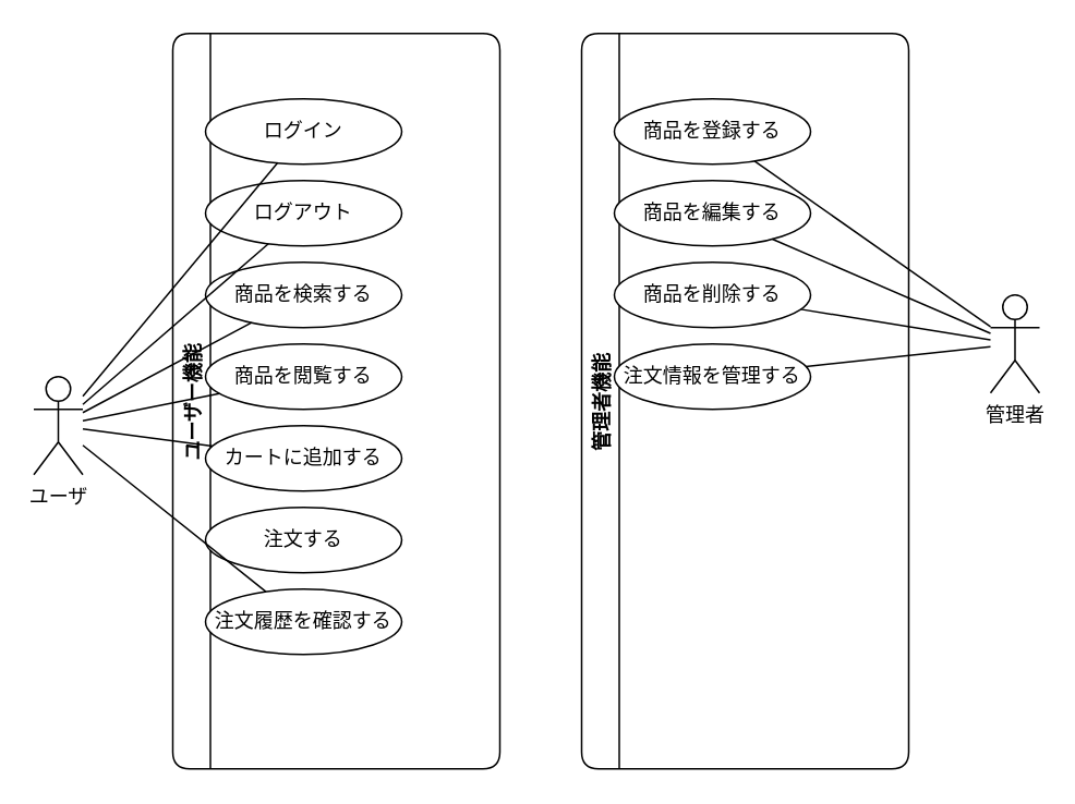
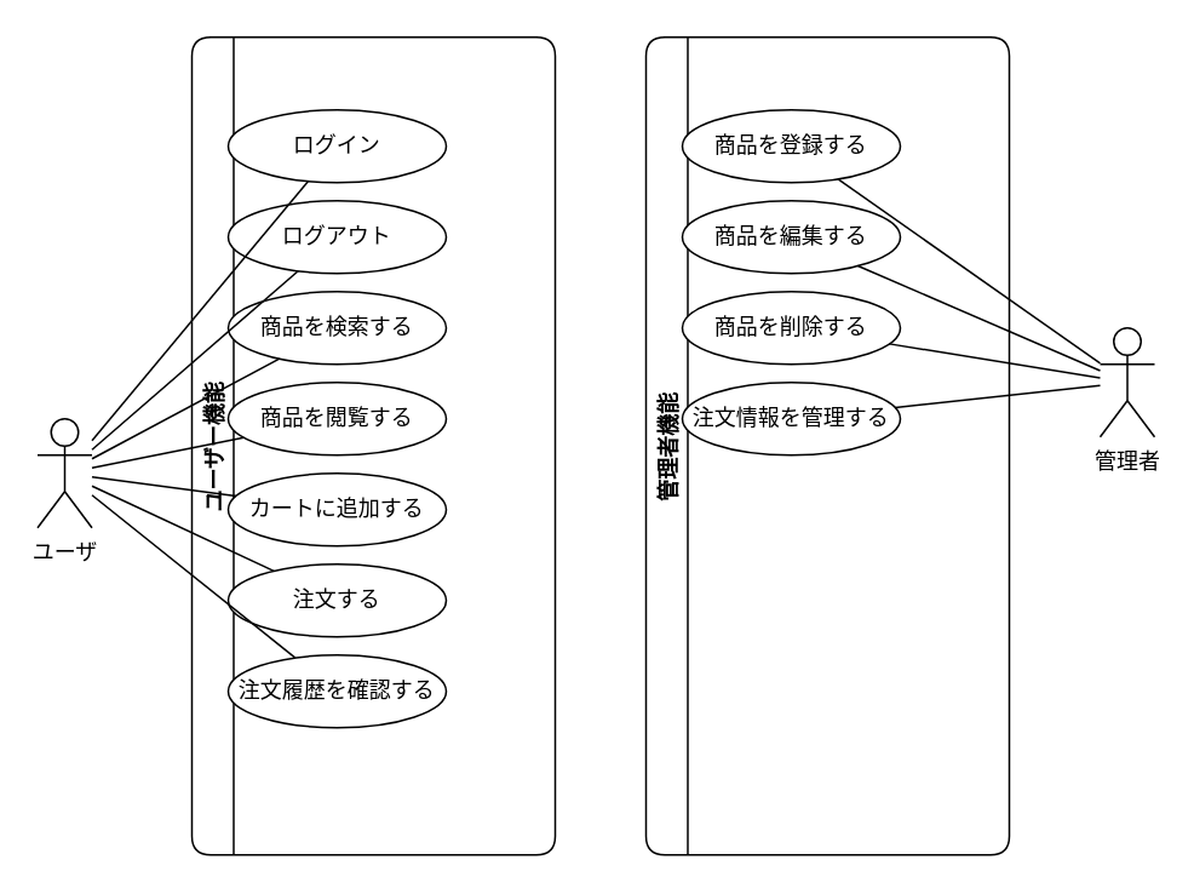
  <mxCell id="0" />
  <mxCell id="1" parent="0" />
  <mxCell id="2" value="ユーザ" style="shape=umlActor;verticalLabelPosition=bottom;verticalAlign=top;html=1;" vertex="1" parent="1"><mxGeometry x="20" y="230" width="30" height="60" as="geometry" /></mxCell>
  <mxCell id="3" value="管理者" style="shape=umlActor;verticalLabelPosition=bottom;verticalAlign=top;html=1;" vertex="1" parent="1"><mxGeometry x="605" y="180" width="30" height="60" as="geometry" /></mxCell>
  <mxCell id="4" value="ユーザー機能" style="swimlane;fontStyle=1;childLayout=stackLayout;horizontal=0;rounded=1;horizontalStack=0;resizeParent=1;collapsible=0;" vertex="1" parent="1"><mxGeometry x="105" y="20" width="200" height="450" as="geometry" /></mxCell>
  <mxCell id="5" value="管理者機能" style="swimlane;fontStyle=1;childLayout=stackLayout;horizontal=0;rounded=1;horizontalStack=0;resizeParent=1;collapsible=0;" vertex="1" parent="1"><mxGeometry x="355" y="20" width="200" height="450" as="geometry" /></mxCell>
  <mxCell id="6" value="ログイン" style="ellipse;whiteSpace=wrap;html=1;" vertex="1" parent="4"><mxGeometry x="20" y="40" width="120" height="40" as="geometry" /></mxCell>
  <mxCell id="7" value="ログアウト" style="ellipse;whiteSpace=wrap;html=1;" vertex="1" parent="4"><mxGeometry x="20" y="90" width="120" height="40" as="geometry" /></mxCell>
  <mxCell id="8" value="商品を検索する" style="ellipse;whiteSpace=wrap;html=1;" vertex="1" parent="4"><mxGeometry x="20" y="140" width="120" height="40" as="geometry" /></mxCell>
  <mxCell id="9" value="商品を閲覧する" style="ellipse;whiteSpace=wrap;html=1;" vertex="1" parent="4"><mxGeometry x="20" y="190" width="120" height="40" as="geometry" /></mxCell>
  <mxCell id="10" value="カートに追加する" style="ellipse;whiteSpace=wrap;html=1;" vertex="1" parent="4"><mxGeometry x="20" y="240" width="120" height="40" as="geometry" /></mxCell>
  <mxCell id="11" value="注文する" style="ellipse;whiteSpace=wrap;html=1;" vertex="1" parent="4"><mxGeometry x="20" y="290" width="120" height="40" as="geometry" /></mxCell>
  <mxCell id="12" value="注文履歴を確認する" style="ellipse;whiteSpace=wrap;html=1;" vertex="1" parent="4"><mxGeometry x="20" y="340" width="120" height="40" as="geometry" /></mxCell>
  <mxCell id="13" value="商品を登録する" style="ellipse;whiteSpace=wrap;html=1;" vertex="1" parent="5"><mxGeometry x="20" y="40" width="120" height="40" as="geometry" /></mxCell>
  <mxCell id="14" value="商品を編集する" style="ellipse;whiteSpace=wrap;html=1;" vertex="1" parent="5"><mxGeometry x="20" y="90" width="120" height="40" as="geometry" /></mxCell>
  <mxCell id="15" value="商品を削除する" style="ellipse;whiteSpace=wrap;html=1;" vertex="1" parent="5"><mxGeometry x="20" y="140" width="120" height="40" as="geometry" /></mxCell>
  <mxCell id="16" value="注文情報を管理する" style="ellipse;whiteSpace=wrap;html=1;" vertex="1" parent="5"><mxGeometry x="20" y="190" width="120" height="40" as="geometry" /></mxCell>
  <mxCell id="17" style="endArrow=none;html=1;" edge="1" parent="1" source="2" target="6"><mxGeometry relative="1" as="geometry" /></mxCell>
  <mxCell id="18" style="endArrow=none;html=1;" edge="1" parent="1" source="2" target="7"><mxGeometry relative="1" as="geometry" /></mxCell>
  <mxCell id="19" style="endArrow=none;html=1;" edge="1" parent="1" source="2" target="8"><mxGeometry relative="1" as="geometry" /></mxCell>
  <mxCell id="20" style="endArrow=none;html=1;" edge="1" parent="1" source="2" target="9"><mxGeometry relative="1" as="geometry" /></mxCell>
  <mxCell id="21" style="endArrow=none;html=1;" edge="1" parent="1" source="2" target="10"><mxGeometry relative="1" as="geometry" /></mxCell>
+ <mxCell id="22" style="endArrow=none;html=1;" edge="1" parent="1" source="2" target="11"><mxGeometry relative="1" as="geometry" /></mxCell>
  <mxCell id="23" style="endArrow=none;html=1;" edge="1" parent="1" source="2" target="12"><mxGeometry relative="1" as="geometry" /></mxCell>
  <mxCell id="24" style="endArrow=none;html=1;" edge="1" parent="1" source="3" target="13"><mxGeometry relative="1" as="geometry" /></mxCell>
  <mxCell id="25" style="endArrow=none;html=1;" edge="1" parent="1" source="3" target="14"><mxGeometry relative="1" as="geometry" /></mxCell>
  <mxCell id="26" style="endArrow=none;html=1;" edge="1" parent="1" source="3" target="15"><mxGeometry relative="1" as="geometry" /></mxCell>
  <mxCell id="27" style="endArrow=none;html=1;" edge="1" parent="1" source="3" target="16"><mxGeometry relative="1" as="geometry" /></mxCell>
